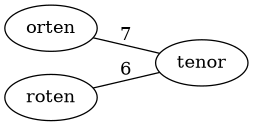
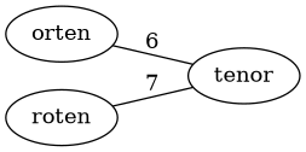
  graph {
    rankdir=LR
    orten
    tenor
    roten
-   orten -- tenor [label=7]
-   roten -- tenor [label=6]
+   orten -- tenor [label=6]
+   roten -- tenor [label=7]
  }
